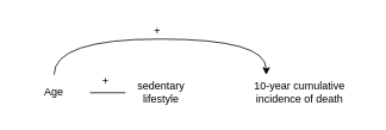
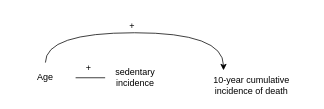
  <mxCell id="0" />
  <mxCell id="1" parent="0" />
  <mxCell id="2" style="edgeStyle=orthogonalEdgeStyle;rounded=0;orthogonalLoop=1;jettySize=auto;html=1;exitX=1;exitY=0.5;exitDx=0;exitDy=0;entryX=0;entryY=0.5;entryDx=0;entryDy=0;endArrow=none;" edge="1" parent="1" source="4" target="5"><mxGeometry relative="1" as="geometry" /></mxCell>
  <mxCell id="3" style="edgeStyle=orthogonalEdgeStyle;rounded=0;orthogonalLoop=1;jettySize=auto;html=1;exitX=0.5;exitY=0;exitDx=0;exitDy=0;entryX=0.25;entryY=0;entryDx=0;entryDy=0;curved=1;" edge="1" parent="1" source="4" target="6"><mxGeometry relative="1" as="geometry"><Array as="points"><mxPoint x="60" y="43" /><mxPoint x="298" y="43" /></Array></mxGeometry></mxCell>
  <mxCell id="4" value="Age" style="rounded=0;whiteSpace=wrap;html=1;fillColor=default;strokeColor=none;" vertex="1" parent="1"><mxGeometry x="20" y="83" width="80" height="40" as="geometry" /></mxCell>
- <mxCell id="5" value="sedentary lifestyle" style="rounded=0;whiteSpace=wrap;html=1;fillColor=default;strokeColor=none;" vertex="1" parent="1"><mxGeometry x="140" y="83" width="80" height="40" as="geometry" /></mxCell>
- <mxCell id="6" value="10-year cumulative incidence of death" style="rounded=0;whiteSpace=wrap;html=1;fillColor=default;strokeColor=none;" vertex="1" parent="1"><mxGeometry x="260" y="83" width="150" height="40" as="geometry" /></mxCell>
+ <mxCell id="5" value="sedentary incidence" style="rounded=0;whiteSpace=wrap;html=1;fillColor=default;strokeColor=none;" vertex="1" parent="1"><mxGeometry x="140" y="83" width="80" height="40" as="geometry" /></mxCell>
+ <mxCell id="6" value="10-year cumulative incidence of death" style="rounded=0;whiteSpace=wrap;html=1;fillColor=default;strokeColor=none;" vertex="1" parent="1"><mxGeometry x="260" y="93" width="150" height="40" as="geometry" /></mxCell>
  <mxCell id="7" value="+" style="text;html=1;strokeColor=none;fillColor=none;align=center;verticalAlign=middle;whiteSpace=wrap;rounded=0;" vertex="1" parent="1"><mxGeometry x="88" y="76" width="60" height="30" as="geometry" /></mxCell>
  <mxCell id="8" value="+" style="text;html=1;strokeColor=none;fillColor=none;align=center;verticalAlign=middle;whiteSpace=wrap;rounded=0;" vertex="1" parent="1"><mxGeometry x="146" y="20" width="60" height="30" as="geometry" /></mxCell>
